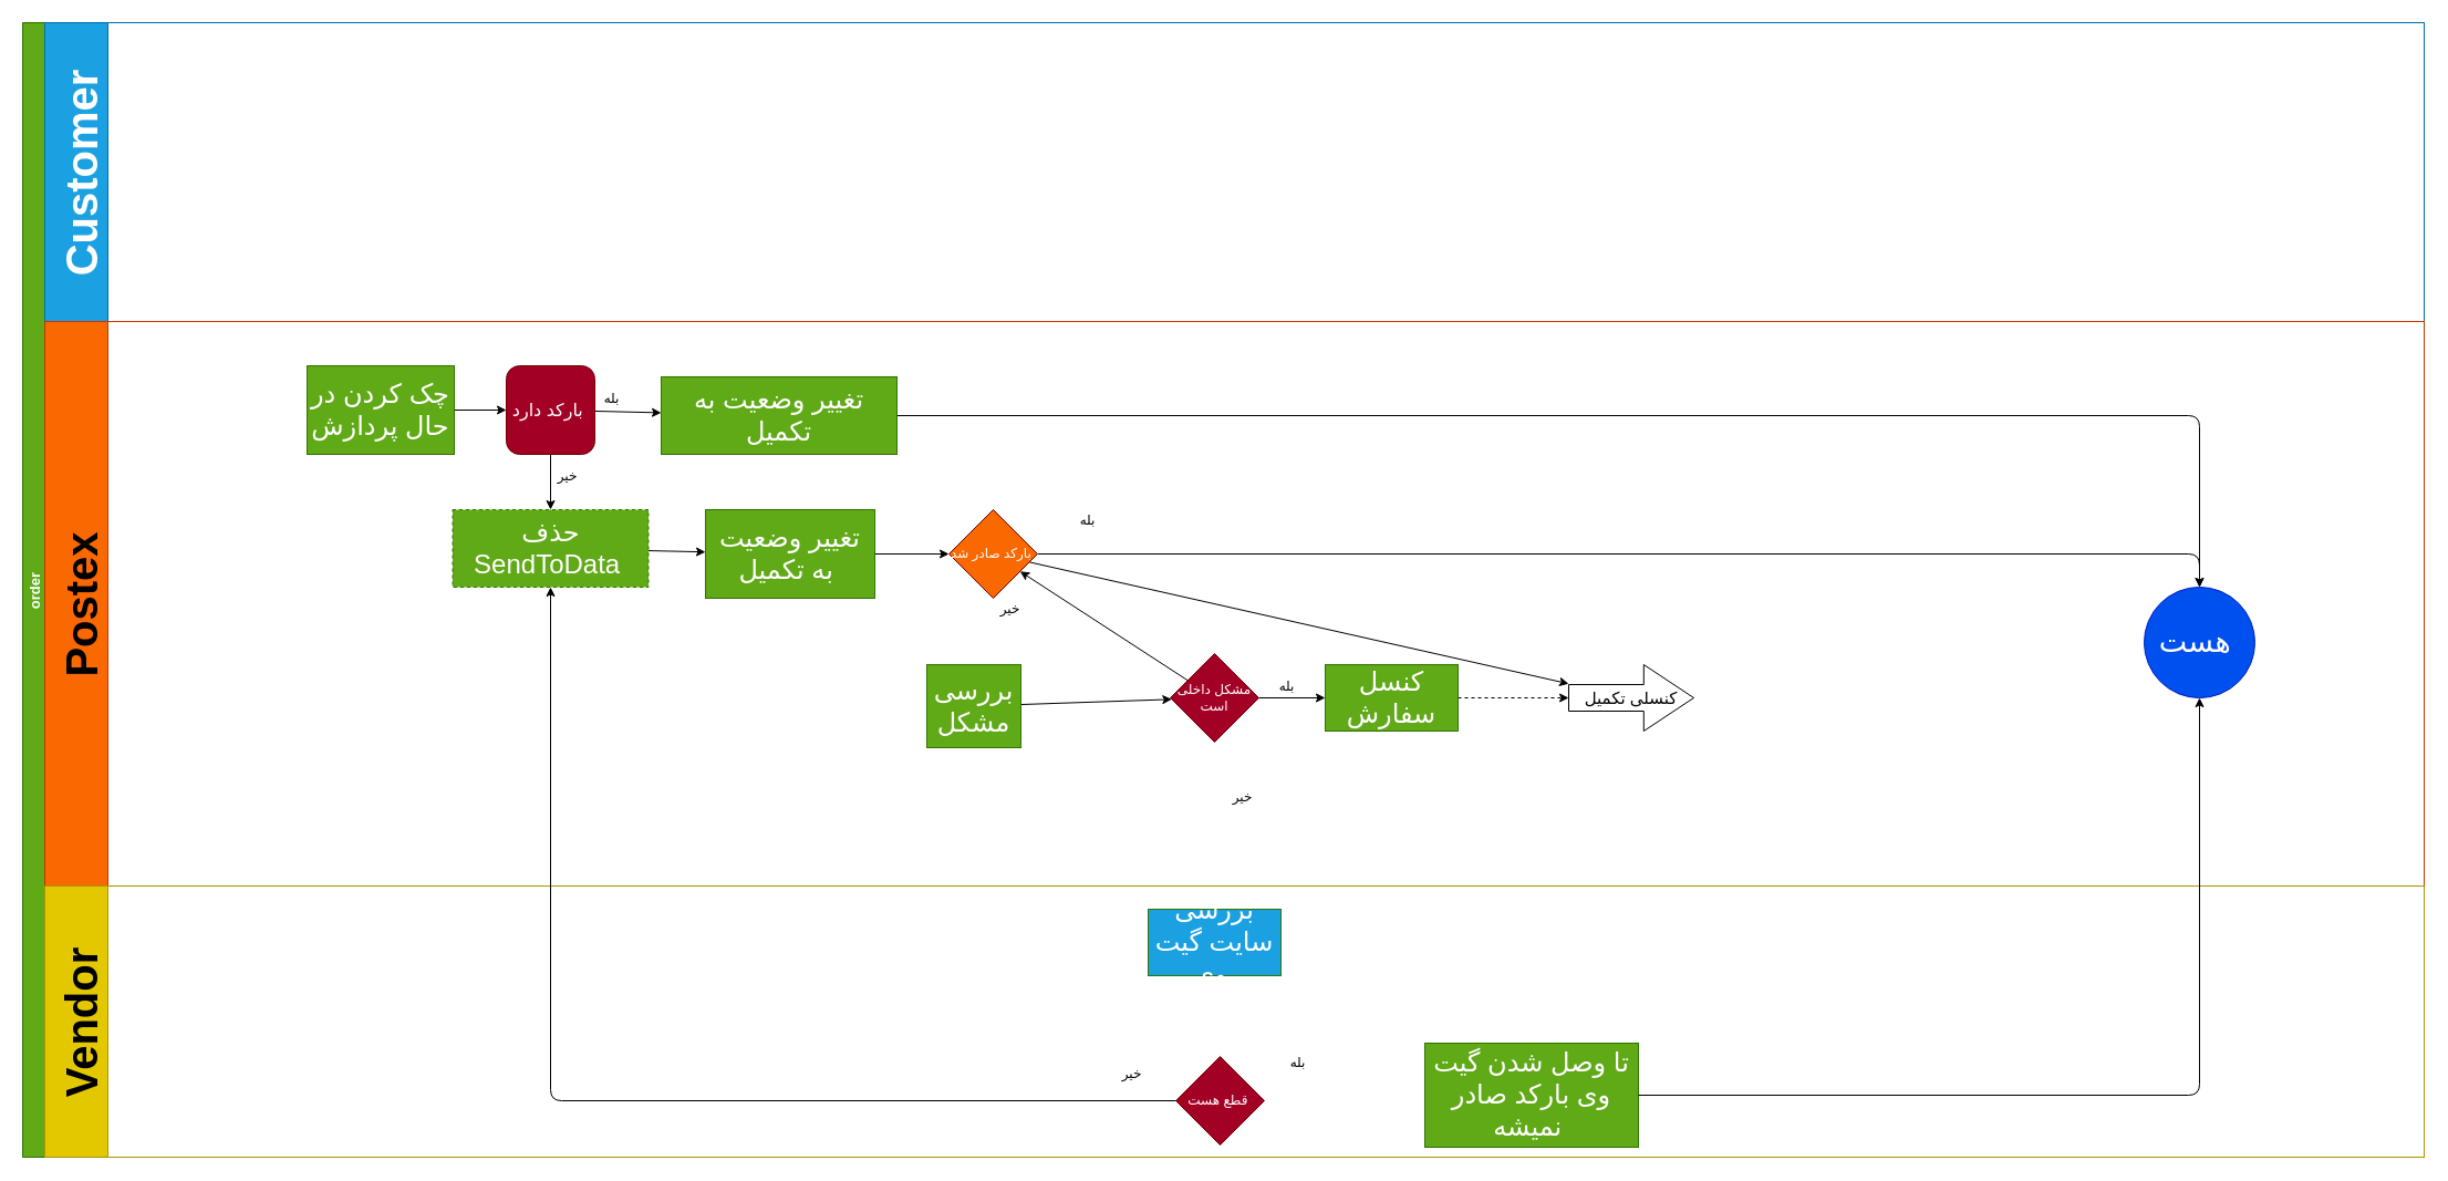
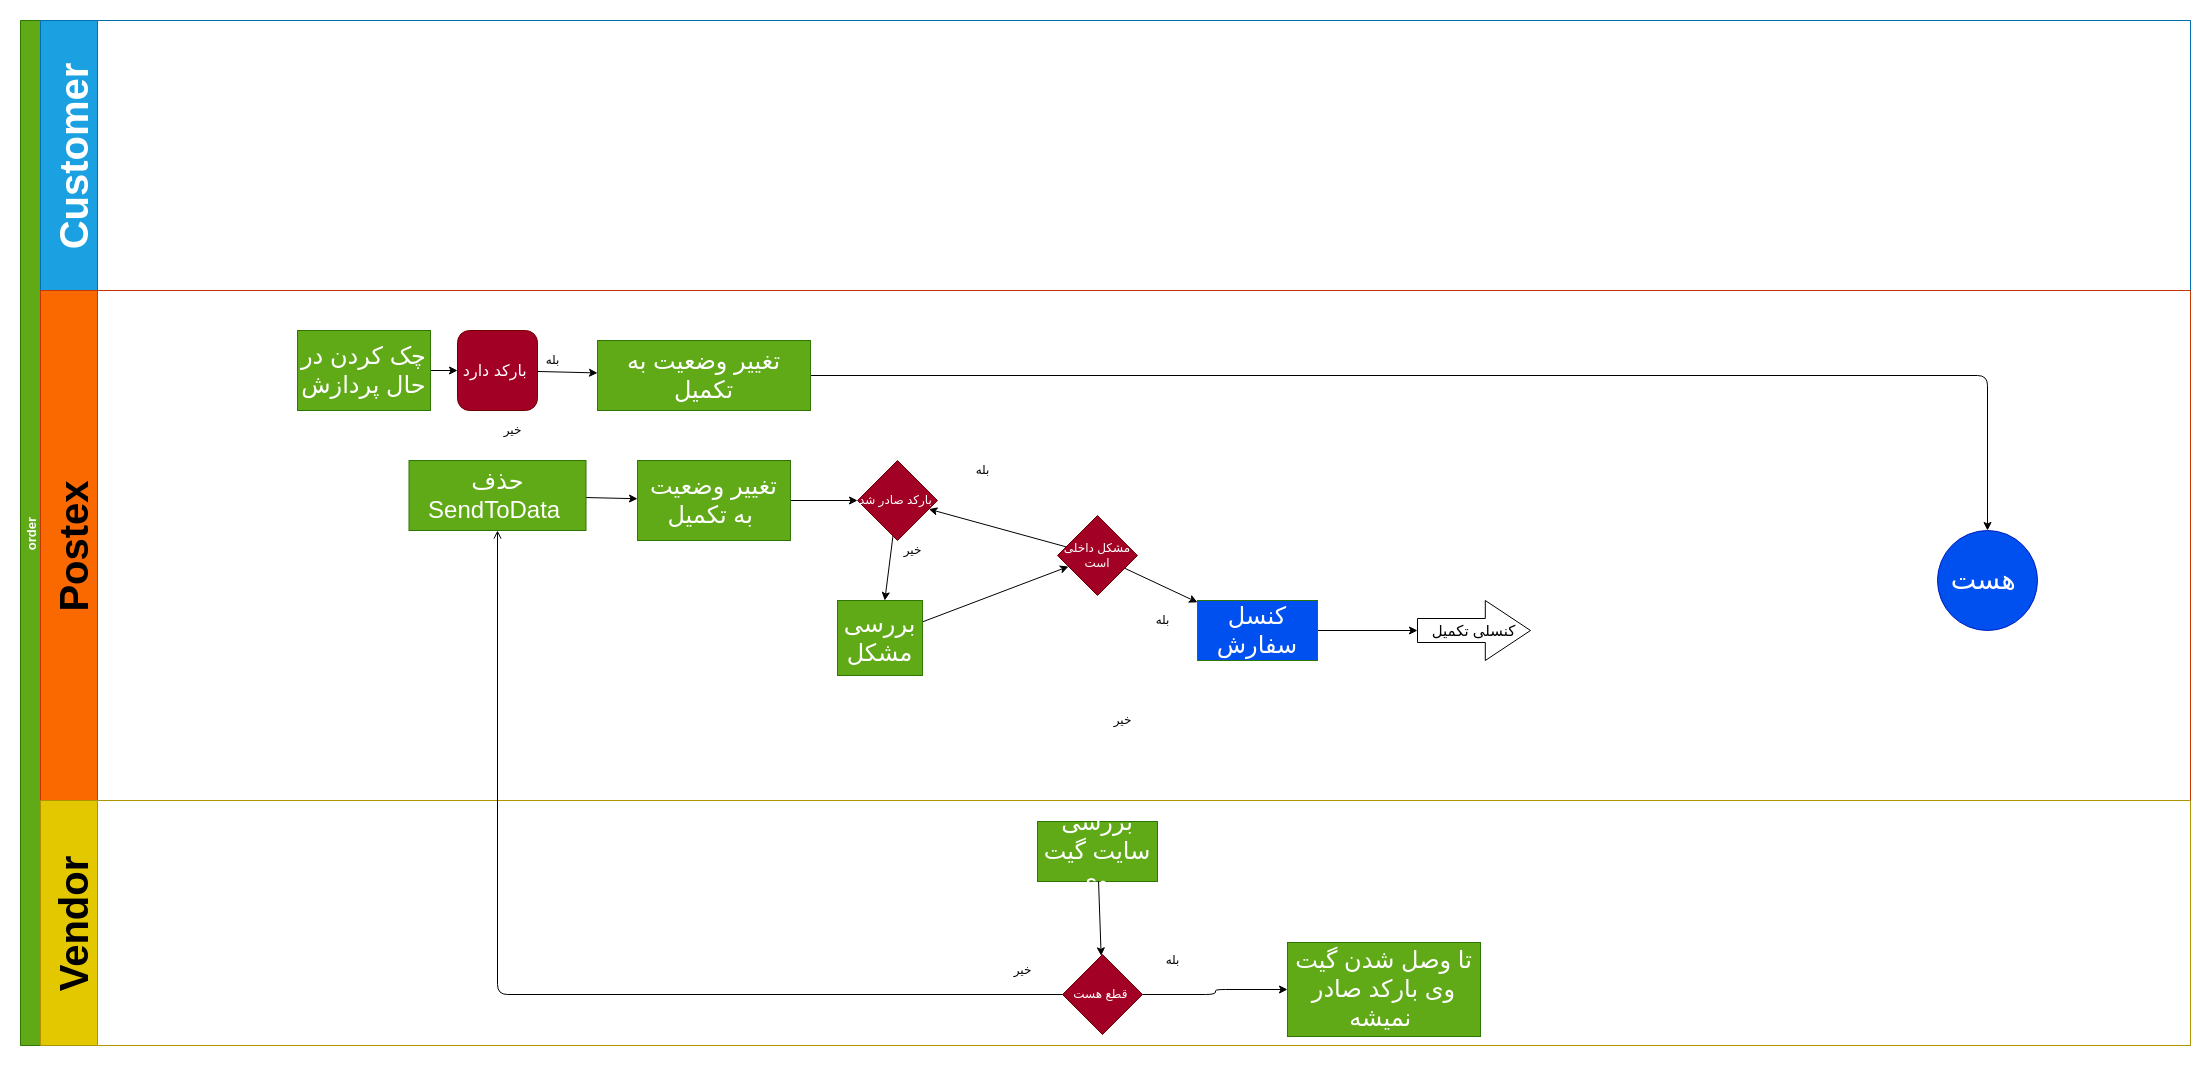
  <mxCell id="0" />
  <mxCell id="1" parent="0" />
  <mxCell id="2" value="order" style="swimlane;childLayout=stackLayout;resizeParent=1;resizeParentMax=0;horizontal=0;startSize=20;horizontalStack=0;fillColor=#60a917;strokeColor=#2D7600;fontColor=#ffffff;fontSize=13;" parent="1" vertex="1"><mxGeometry x="20" y="20" width="2170" height="1025" as="geometry" /></mxCell>
  <mxCell id="3" value="Customer" style="swimlane;startSize=57;horizontal=0;fontSize=40;fillColor=#1ba1e2;fontColor=#ffffff;strokeColor=#006EAF;" parent="2" vertex="1"><mxGeometry x="20" width="2150" height="270" as="geometry" /></mxCell>
  <mxCell id="4" value="Postex" style="swimlane;startSize=57;horizontal=0;fillColor=#fa6800;strokeColor=#C73500;fontColor=#000000;fontSize=40;" parent="2" vertex="1"><mxGeometry x="20" y="270" width="2150" height="510" as="geometry" /></mxCell>
  <mxCell id="5" value="" style="edgeStyle=none;html=1;" parent="4" source="6" target="9" edge="1"><mxGeometry relative="1" as="geometry" /></mxCell>
- <mxCell id="6" value="&lt;font style=&quot;font-size: 24px&quot;&gt;چک کردن در حال پردازش&lt;/font&gt;" style="whiteSpace=wrap;html=1;fontColor=#ffffff;strokeColor=#2D7600;fillColor=#60a917;" parent="4" vertex="1"><mxGeometry x="237" y="40" width="133" height="80" as="geometry" /></mxCell>
- <mxCell id="7" value="" style="edgeStyle=none;html=1;" parent="4" source="9" target="11" edge="1"><mxGeometry relative="1" as="geometry" /></mxCell>
+ <mxCell id="6" value="&lt;font style=&quot;font-size: 24px&quot;&gt;چک کردن در حال پردازش&lt;/font&gt;" style="whiteSpace=wrap;html=1;fontColor=#ffffff;strokeColor=#2D7600;fillColor=#60a917;" parent="4" vertex="1"><mxGeometry x="257" y="40" width="133" height="80" as="geometry" /></mxCell>
  <mxCell id="8" value="" style="edgeStyle=none;html=1;" parent="4" source="9" target="13" edge="1"><mxGeometry relative="1" as="geometry" /></mxCell>
  <mxCell id="9" value="&lt;font style=&quot;font-size: 16px&quot;&gt;بارکد دارد&amp;nbsp;&lt;/font&gt;" style="whiteSpace=wrap;html=1;fontColor=#ffffff;strokeColor=#6F0000;fillColor=#a20025;rounded=1;" parent="4" vertex="1"><mxGeometry x="417" y="40" width="80" height="80" as="geometry" /></mxCell>
  <mxCell id="10" value="" style="edgeStyle=none;html=1;" parent="4" source="11" target="15" edge="1"><mxGeometry relative="1" as="geometry" /></mxCell>
- <mxCell id="11" value="&lt;font style=&quot;font-size: 24px&quot;&gt;حذف SendToData&amp;nbsp;&lt;/font&gt;" style="whiteSpace=wrap;html=1;fontColor=#ffffff;strokeColor=#2D7600;fillColor=#60a917;dashed=1;" parent="4" vertex="1"><mxGeometry x="368.5" y="170" width="177" height="70" as="geometry" /></mxCell>
+ <mxCell id="11" value="&lt;font style=&quot;font-size: 24px&quot;&gt;حذف SendToData&amp;nbsp;&lt;/font&gt;" style="whiteSpace=wrap;html=1;fontColor=#ffffff;strokeColor=#2D7600;fillColor=#60a917;" parent="4" vertex="1"><mxGeometry x="368.5" y="170" width="177" height="70" as="geometry" /></mxCell>
  <mxCell id="12" style="edgeStyle=orthogonalEdgeStyle;html=1;exitX=1;exitY=0.5;exitDx=0;exitDy=0;entryX=0.5;entryY=0;entryDx=0;entryDy=0;" parent="4" source="13" target="26" edge="1"><mxGeometry relative="1" as="geometry" /></mxCell>
  <mxCell id="13" value="&lt;font style=&quot;font-size: 24px&quot;&gt;تغییر وضعیت به تکمیل&lt;/font&gt;" style="whiteSpace=wrap;html=1;fontColor=#ffffff;strokeColor=#2D7600;fillColor=#60a917;" parent="4" vertex="1"><mxGeometry x="557" y="50" width="213" height="70" as="geometry" /></mxCell>
  <mxCell id="14" value="" style="edgeStyle=none;html=1;" parent="4" source="15" target="18" edge="1"><mxGeometry relative="1" as="geometry" /></mxCell>
  <mxCell id="15" value="&lt;font style=&quot;font-size: 24px&quot;&gt;تغییر وضعیت به تکمیل&amp;nbsp;&lt;/font&gt;" style="whiteSpace=wrap;html=1;fontColor=#ffffff;strokeColor=#2D7600;fillColor=#60a917;" parent="4" vertex="1"><mxGeometry x="597" y="170" width="153" height="80" as="geometry" /></mxCell>
- <mxCell id="16" value="" style="edgeStyle=none;html=1;" parent="4" source="18" target="25" edge="1"><mxGeometry relative="1" as="geometry" /></mxCell>
- <mxCell id="17" style="edgeStyle=orthogonalEdgeStyle;html=1;exitX=1;exitY=0.5;exitDx=0;exitDy=0;entryX=0.5;entryY=0;entryDx=0;entryDy=0;" parent="4" source="18" target="26" edge="1"><mxGeometry relative="1" as="geometry" /></mxCell>
- <mxCell id="18" value="بارکد صادر شد&amp;nbsp;" style="rhombus;whiteSpace=wrap;html=1;fontColor=#ffffff;strokeColor=#6F0000;fillColor=#fa6800;" parent="4" vertex="1"><mxGeometry x="817" y="170" width="80" height="80" as="geometry" /></mxCell>
+ <mxCell id="16" value="" style="edgeStyle=none;html=1;" parent="4" source="18" target="20" edge="1"><mxGeometry relative="1" as="geometry" /></mxCell>
+ <mxCell id="18" value="بارکد صادر شد&amp;nbsp;" style="rhombus;whiteSpace=wrap;html=1;fontColor=#ffffff;strokeColor=#6F0000;fillColor=#a20025;" parent="4" vertex="1"><mxGeometry x="817" y="170" width="80" height="80" as="geometry" /></mxCell>
  <mxCell id="19" value="" style="edgeStyle=none;html=1;" parent="4" source="20" target="22" edge="1"><mxGeometry relative="1" as="geometry" /></mxCell>
  <mxCell id="20" value="&lt;font style=&quot;font-size: 24px&quot;&gt;بررسی مشکل&lt;/font&gt;" style="whiteSpace=wrap;html=1;fontColor=#ffffff;strokeColor=#2D7600;fillColor=#60a917;" parent="4" vertex="1"><mxGeometry x="797" y="310" width="85" height="75" as="geometry" /></mxCell>
  <mxCell id="21" value="" style="edgeStyle=none;html=1;" parent="4" source="22" target="24" edge="1"><mxGeometry relative="1" as="geometry" /></mxCell>
- <mxCell id="22" value="مشکل داخلی است" style="rhombus;whiteSpace=wrap;html=1;fontColor=#ffffff;strokeColor=#6F0000;fillColor=#a20025;" parent="4" vertex="1"><mxGeometry x="1017" y="300" width="80" height="80" as="geometry" /></mxCell>
- <mxCell id="23" value="" style="edgeStyle=none;html=1;dashed=1;" parent="4" source="24" target="25" edge="1"><mxGeometry relative="1" as="geometry" /></mxCell>
- <mxCell id="24" value="&lt;font style=&quot;font-size: 24px&quot;&gt;کنسل سفارش&lt;/font&gt;" style="whiteSpace=wrap;html=1;fontColor=#ffffff;strokeColor=#2D7600;fillColor=#60a917;" parent="4" vertex="1"><mxGeometry x="1157" y="310" width="120" height="60" as="geometry" /></mxCell>
+ <mxCell id="22" value="مشکل داخلی است" style="rhombus;whiteSpace=wrap;html=1;fontColor=#ffffff;strokeColor=#6F0000;fillColor=#a20025;" parent="4" vertex="1"><mxGeometry x="1017" y="225" width="80" height="80" as="geometry" /></mxCell>
+ <mxCell id="23" value="" style="edgeStyle=none;html=1;" parent="4" source="24" target="25" edge="1"><mxGeometry relative="1" as="geometry" /></mxCell>
+ <mxCell id="24" value="&lt;font style=&quot;font-size: 24px&quot;&gt;کنسل سفارش&lt;/font&gt;" style="whiteSpace=wrap;html=1;fontColor=#ffffff;strokeColor=#2D7600;fillColor=#0050ef;" parent="4" vertex="1"><mxGeometry x="1157" y="310" width="120" height="60" as="geometry" /></mxCell>
  <mxCell id="25" value="&lt;font style=&quot;font-size: 15px&quot;&gt;کنسلی تکمیل&lt;/font&gt;" style="shape=singleArrow;whiteSpace=wrap;html=1;arrowWidth=0.4;arrowSize=0.4;" parent="4" vertex="1"><mxGeometry x="1377" y="310" width="113" height="60" as="geometry" /></mxCell>
  <mxCell id="26" value="&lt;font style=&quot;font-size: 27px&quot;&gt;هست&amp;nbsp;&lt;/font&gt;" style="ellipse;whiteSpace=wrap;html=1;aspect=fixed;fillColor=#0050ef;strokeColor=#001DBC;fontColor=#ffffff;" parent="4" vertex="1"><mxGeometry x="1897" y="240" width="100" height="100" as="geometry" /></mxCell>
  <mxCell id="27" value="بله" style="text;html=1;align=center;verticalAlign=middle;resizable=0;points=[];autosize=1;strokeColor=none;" parent="4" vertex="1"><mxGeometry x="497" y="60" width="30" height="20" as="geometry" /></mxCell>
  <mxCell id="28" value="خیر" style="text;html=1;align=center;verticalAlign=middle;resizable=0;points=[];autosize=1;strokeColor=none;" parent="4" vertex="1"><mxGeometry x="457" y="130" width="30" height="20" as="geometry" /></mxCell>
  <mxCell id="29" value="خیر" style="text;html=1;align=center;verticalAlign=middle;resizable=0;points=[];autosize=1;strokeColor=none;" parent="4" vertex="1"><mxGeometry x="857" y="250" width="30" height="20" as="geometry" /></mxCell>
  <mxCell id="30" value="Vendor" style="swimlane;startSize=57;horizontal=0;fillColor=#e3c800;fontColor=#000000;strokeColor=#B09500;fontSize=40;" parent="2" vertex="1"><mxGeometry x="20" y="780" width="2150" height="245" as="geometry" /></mxCell>
- <mxCell id="31" value="&lt;font style=&quot;font-size: 24px&quot;&gt;بررسی سایت گیت وی&amp;nbsp;&lt;/font&gt;" style="whiteSpace=wrap;html=1;fontColor=#ffffff;strokeColor=#2D7600;fillColor=#1ba1e2;" parent="30" vertex="1"><mxGeometry x="997" y="21" width="120" height="60" as="geometry" /></mxCell>
+ <mxCell id="31" value="&lt;font style=&quot;font-size: 24px&quot;&gt;بررسی سایت گیت وی&amp;nbsp;&lt;/font&gt;" style="whiteSpace=wrap;html=1;fontColor=#ffffff;strokeColor=#2D7600;fillColor=#60a917;" parent="30" vertex="1"><mxGeometry x="997" y="21" width="120" height="60" as="geometry" /></mxCell>
+ <mxCell id="32" value="" style="edgeStyle=elbowEdgeStyle;html=1;" parent="30" source="33" target="35" edge="1"><mxGeometry relative="1" as="geometry" /></mxCell>
  <mxCell id="33" value="قطع هست&amp;nbsp;" style="rhombus;whiteSpace=wrap;html=1;fontColor=#ffffff;strokeColor=#6F0000;fillColor=#a20025;" parent="30" vertex="1"><mxGeometry x="1022" y="154" width="80" height="80" as="geometry" /></mxCell>
+ <mxCell id="34" value="" style="edgeStyle=none;html=1;" parent="30" source="31" target="33" edge="1"><mxGeometry relative="1" as="geometry" /></mxCell>
  <mxCell id="35" value="&lt;font style=&quot;font-size: 24px&quot;&gt;تا وصل شدن گیت وی بارکد صادر نمیشه&amp;nbsp;&lt;/font&gt;" style="whiteSpace=wrap;html=1;fontColor=#ffffff;strokeColor=#2D7600;fillColor=#60a917;" parent="30" vertex="1"><mxGeometry x="1247" y="142" width="193" height="94" as="geometry" /></mxCell>
  <mxCell id="36" value="" style="edgeStyle=none;html=1;" parent="2" source="22" target="18" edge="1"><mxGeometry relative="1" as="geometry" /></mxCell>
- <mxCell id="37" style="edgeStyle=elbowEdgeStyle;html=1;exitX=0;exitY=0.5;exitDx=0;exitDy=0;entryX=0.5;entryY=1;entryDx=0;entryDy=0;" parent="2" source="33" target="11" edge="1"><mxGeometry relative="1" as="geometry"><Array as="points"><mxPoint x="477" y="570" /><mxPoint x="449" y="570" /><mxPoint x="497" y="750" /></Array></mxGeometry></mxCell>
- <mxCell id="38" style="edgeStyle=orthogonalEdgeStyle;html=1;exitX=1;exitY=0.5;exitDx=0;exitDy=0;" parent="2" source="35" target="26" edge="1"><mxGeometry relative="1" as="geometry" /></mxCell>
+ <mxCell id="37" style="edgeStyle=elbowEdgeStyle;html=1;exitX=0;exitY=0.5;exitDx=0;exitDy=0;entryX=0.5;entryY=1;entryDx=0;entryDy=0;endArrow=open;" parent="2" source="33" target="11" edge="1"><mxGeometry relative="1" as="geometry"><Array as="points"><mxPoint x="477" y="570" /><mxPoint x="449" y="570" /><mxPoint x="497" y="750" /></Array></mxGeometry></mxCell>
  <mxCell id="39" value="بله" style="text;html=1;align=center;verticalAlign=middle;resizable=0;points=[];autosize=1;strokeColor=none;" parent="1" vertex="1"><mxGeometry x="967" y="460" width="30" height="20" as="geometry" /></mxCell>
  <mxCell id="40" value="بله" style="text;html=1;align=center;verticalAlign=middle;resizable=0;points=[];autosize=1;strokeColor=none;" parent="1" vertex="1"><mxGeometry x="1147" y="610" width="30" height="20" as="geometry" /></mxCell>
  <mxCell id="41" value="خیر" style="text;html=1;align=center;verticalAlign=middle;resizable=0;points=[];autosize=1;strokeColor=none;" parent="1" vertex="1"><mxGeometry x="1107" y="710" width="30" height="20" as="geometry" /></mxCell>
  <mxCell id="42" value="بله" style="text;html=1;align=center;verticalAlign=middle;resizable=0;points=[];autosize=1;strokeColor=none;" parent="1" vertex="1"><mxGeometry x="1157" y="950" width="30" height="20" as="geometry" /></mxCell>
  <mxCell id="43" value="خیر" style="text;html=1;align=center;verticalAlign=middle;resizable=0;points=[];autosize=1;strokeColor=none;" parent="1" vertex="1"><mxGeometry x="1007" y="960" width="30" height="20" as="geometry" /></mxCell>
